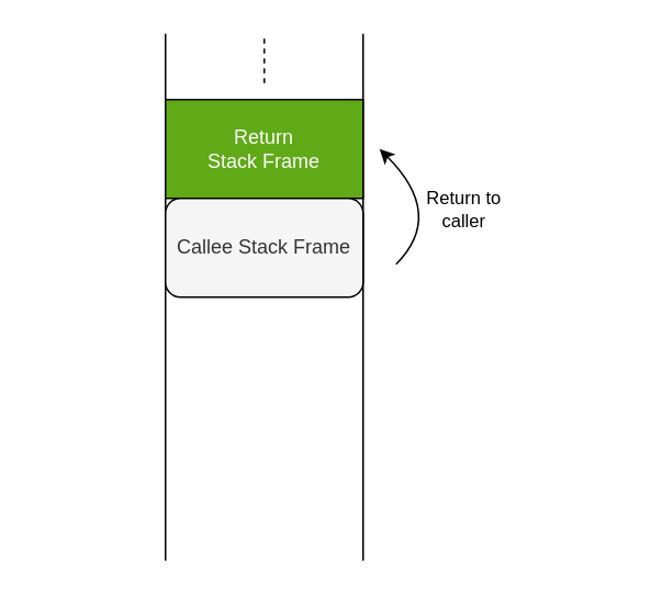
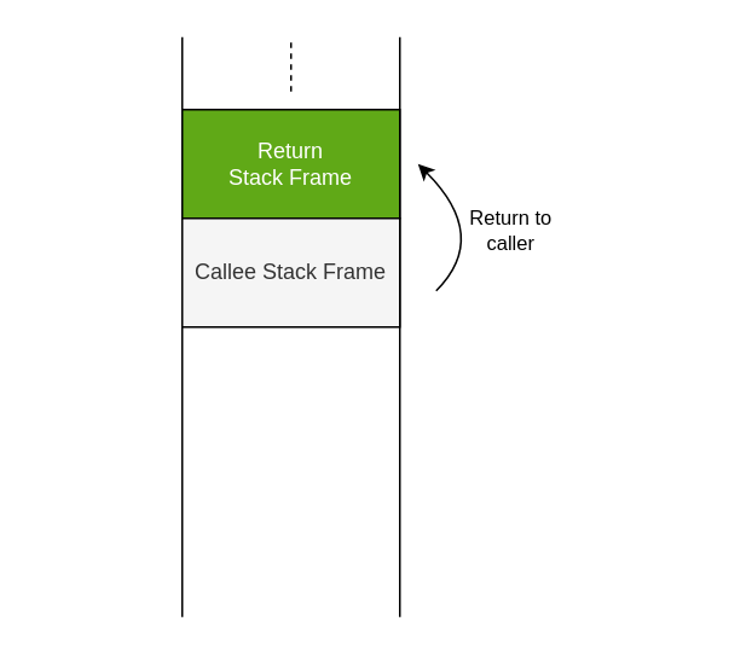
  <mxCell id="0" />
  <mxCell id="1" parent="0" />
  <mxCell id="2" value="" style="endArrow=none;html=1;" parent="1" edge="1"><mxGeometry width="50" height="50" relative="1" as="geometry"><mxPoint x="220" y="340" as="sourcePoint" /><mxPoint x="220" y="20" as="targetPoint" /></mxGeometry></mxCell>
  <mxCell id="3" value="" style="endArrow=none;html=1;" parent="1" edge="1"><mxGeometry width="50" height="50" relative="1" as="geometry"><mxPoint x="100" y="340" as="sourcePoint" /><mxPoint x="100" y="20" as="targetPoint" /></mxGeometry></mxCell>
  <mxCell id="4" value="Return&lt;br&gt;Stack Frame" style="rounded=0;whiteSpace=wrap;html=1;fillColor=#60a917;strokeColor=#000000;fontColor=#ffffff;" parent="1" vertex="1"><mxGeometry x="100" y="60" width="120" height="60" as="geometry" /></mxCell>
  <mxCell id="5" value="" style="endArrow=none;dashed=1;html=1;" parent="1" edge="1"><mxGeometry width="50" height="50" relative="1" as="geometry"><mxPoint x="160" y="50" as="sourcePoint" /><mxPoint x="160" y="20" as="targetPoint" /></mxGeometry></mxCell>
- <mxCell id="6" value="Callee Stack Frame" style="whiteSpace=wrap;html=1;strokeColor=#000000;fillColor=#f5f5f5;fontColor=#333333;rounded=1;" parent="1" vertex="1"><mxGeometry x="100" y="120" width="120" height="60" as="geometry" /></mxCell>
+ <mxCell id="6" value="Callee Stack Frame" style="rounded=0;whiteSpace=wrap;html=1;strokeColor=#000000;fillColor=#f5f5f5;fontColor=#333333;" parent="1" vertex="1"><mxGeometry x="100" y="120" width="120" height="60" as="geometry" /></mxCell>
  <mxCell id="7" value="" style="curved=1;endArrow=classic;html=1;" parent="1" edge="1"><mxGeometry width="50" height="50" relative="1" as="geometry"><mxPoint x="240" y="160" as="sourcePoint" /><mxPoint x="230" y="90" as="targetPoint" /><Array as="points"><mxPoint x="270" y="130" /></Array></mxGeometry></mxCell>
  <mxCell id="8" value="Return to&lt;br&gt;caller" style="edgeLabel;html=1;align=center;verticalAlign=middle;resizable=0;points=[];" parent="7" vertex="1" connectable="0"><mxGeometry x="-0.143" y="-6" relative="1" as="geometry"><mxPoint x="5.46" as="offset" /></mxGeometry></mxCell>
  <mxCell id="9" value="" style="rounded=0;whiteSpace=wrap;html=1;strokeColor=none;fontSize=35;fillColor=none;" vertex="1" parent="1"><mxGeometry x="20" y="20" width="360" height="320" as="geometry" /></mxCell>
